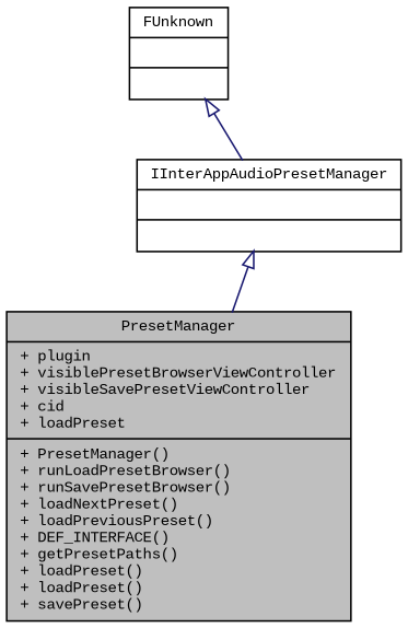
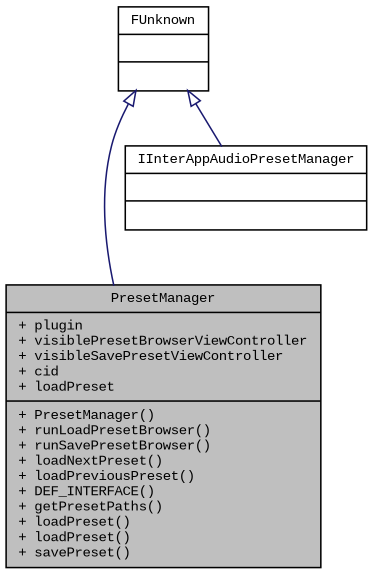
  digraph {
    fontname="Liberation Mono"
    node [color=black fontname="Liberation Mono" fontsize=9 shape=record]
    edge [arrowtail=empty color=midnightblue dir=back fontname="Liberation Mono" fontsize=9 labelfontname=Arial labelfontsize=9 style=solid]
    n1 [fillcolor=grey75 fontcolor=black height=0.2 label="{PresetManager\n|+ plugin\l+ visiblePresetBrowserViewController\l+ visibleSavePresetViewController\l+ cid\l+ loadPreset\l|+ PresetManager()\l+ runLoadPresetBrowser()\l+ runSavePresetBrowser()\l+ loadNextPreset()\l+ loadPreviousPreset()\l+ DEF_INTERFACE()\l+ getPresetPaths()\l+ loadPreset()\l+ loadPreset()\l+ savePreset()\l}" style=filled width=0.4]
    n2 [height=0.2 label="{IInterAppAudioPresetManager\n||}" width=0.4]
    n3 [height=0.2 label="{FUnknown\n||}" width=0.4]
-   n2 -> n1
+   n3 -> n1
    n3 -> n2
  }
